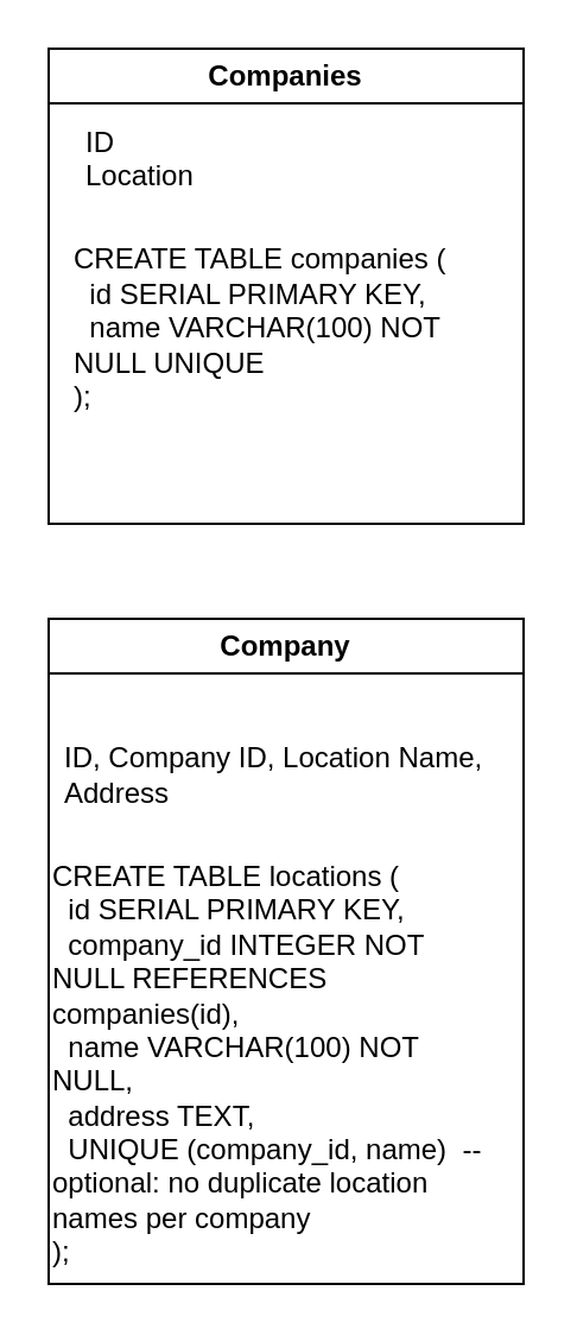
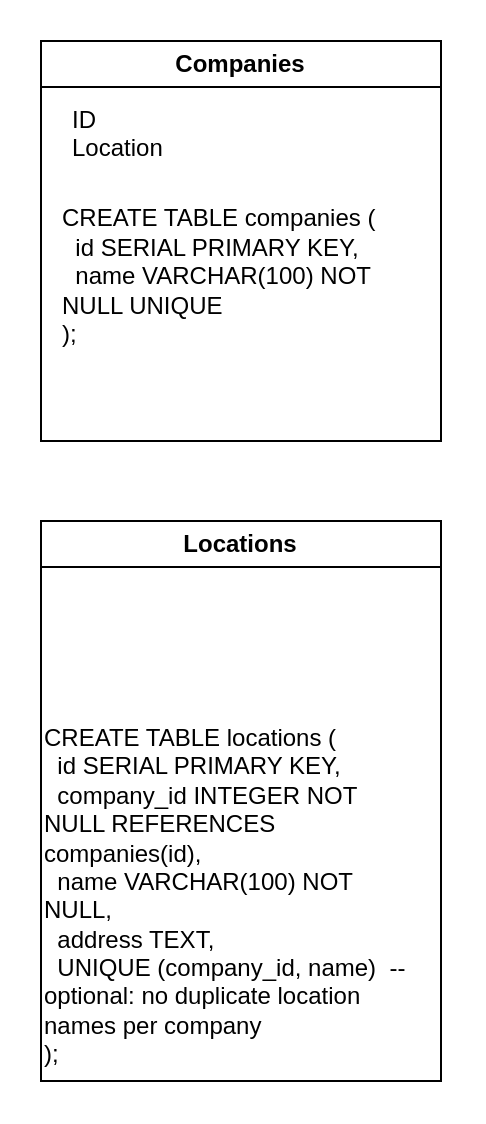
  <mxCell id="0" />
  <mxCell id="1" parent="0" />
  <mxCell id="2" value="Companies" style="swimlane;whiteSpace=wrap;html=1;" vertex="1" parent="1"><mxGeometry x="20" y="20" width="200" height="200" as="geometry" /></mxCell>
  <mxCell id="3" value="ID&lt;div&gt;Location&lt;/div&gt;&lt;div&gt;&lt;br&gt;&lt;/div&gt;" style="text;strokeColor=none;fillColor=none;align=left;verticalAlign=middle;spacingLeft=4;spacingRight=4;overflow=hidden;points=[[0,0.5],[1,0.5]];portConstraint=eastwest;rotatable=0;whiteSpace=wrap;html=1;" vertex="1" parent="2"><mxGeometry x="10" y="30" width="180" height="30" as="geometry" /></mxCell>
  <mxCell id="4" value="&lt;div style=&quot;text-align: left;&quot;&gt;&lt;font color=&quot;#000000&quot;&gt;CREATE TABLE companies (&lt;/font&gt;&lt;/div&gt;&lt;div style=&quot;text-align: left;&quot;&gt;&lt;font color=&quot;#000000&quot;&gt;&amp;nbsp; id SERIAL PRIMARY KEY,&lt;/font&gt;&lt;/div&gt;&lt;div style=&quot;text-align: left;&quot;&gt;&lt;font color=&quot;#000000&quot;&gt;&amp;nbsp; name VARCHAR(100) NOT NULL UNIQUE&lt;/font&gt;&lt;/div&gt;&lt;div style=&quot;text-align: left;&quot;&gt;&lt;font color=&quot;#000000&quot;&gt;);&lt;/font&gt;&lt;/div&gt;&lt;div&gt;&lt;br&gt;&lt;/div&gt;" style="text;html=1;align=center;verticalAlign=middle;whiteSpace=wrap;rounded=0;" vertex="1" parent="2"><mxGeometry x="10" y="60" width="180" height="130" as="geometry" /></mxCell>
- <mxCell id="5" value="Company" style="swimlane;whiteSpace=wrap;html=1;" vertex="1" parent="1"><mxGeometry x="20" y="260" width="200" height="280" as="geometry" /></mxCell>
- <mxCell id="6" value="ID, Company ID, Location Name, Address" style="text;strokeColor=none;fillColor=none;align=left;verticalAlign=middle;spacingLeft=4;spacingRight=4;overflow=hidden;points=[[0,0.5],[1,0.5]];portConstraint=eastwest;rotatable=0;whiteSpace=wrap;html=1;" vertex="1" parent="5"><mxGeometry x="1" y="41" width="200" height="50" as="geometry" /></mxCell>
+ <mxCell id="5" value="Locations" style="swimlane;whiteSpace=wrap;html=1;" vertex="1" parent="1"><mxGeometry x="20" y="260" width="200" height="280" as="geometry" /></mxCell>
  <mxCell id="7" value="&lt;div&gt;&lt;font color=&quot;#000000&quot;&gt;CREATE TABLE locations (&lt;/font&gt;&lt;/div&gt;&lt;div&gt;&lt;font color=&quot;#000000&quot;&gt;&amp;nbsp; id SERIAL PRIMARY KEY,&lt;/font&gt;&lt;/div&gt;&lt;div&gt;&lt;font color=&quot;#000000&quot;&gt;&amp;nbsp; company_id INTEGER NOT NULL REFERENCES companies(id),&lt;/font&gt;&lt;/div&gt;&lt;div&gt;&lt;font color=&quot;#000000&quot;&gt;&amp;nbsp; name VARCHAR(100) NOT NULL,&lt;/font&gt;&lt;/div&gt;&lt;div&gt;&lt;font color=&quot;#000000&quot;&gt;&amp;nbsp; address TEXT,&lt;/font&gt;&lt;/div&gt;&lt;div&gt;&lt;font color=&quot;#000000&quot;&gt;&amp;nbsp; UNIQUE (company_id, name)&amp;nbsp; -- optional: no duplicate location names per company&lt;/font&gt;&lt;/div&gt;&lt;div&gt;&lt;font color=&quot;#000000&quot;&gt;);&lt;/font&gt;&lt;/div&gt;&lt;div style=&quot;&quot;&gt;&lt;br&gt;&lt;/div&gt;" style="text;html=1;align=left;verticalAlign=middle;whiteSpace=wrap;rounded=0;" vertex="1" parent="5"><mxGeometry y="120" width="190" height="150" as="geometry" /></mxCell>
